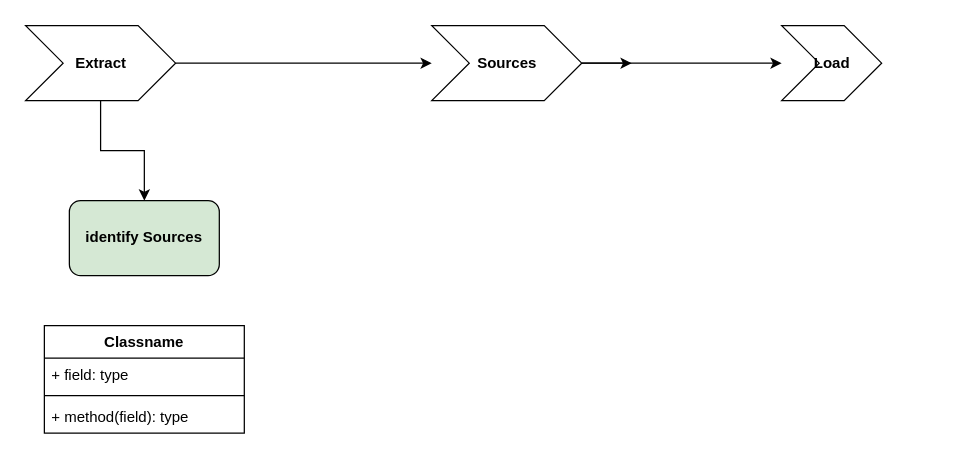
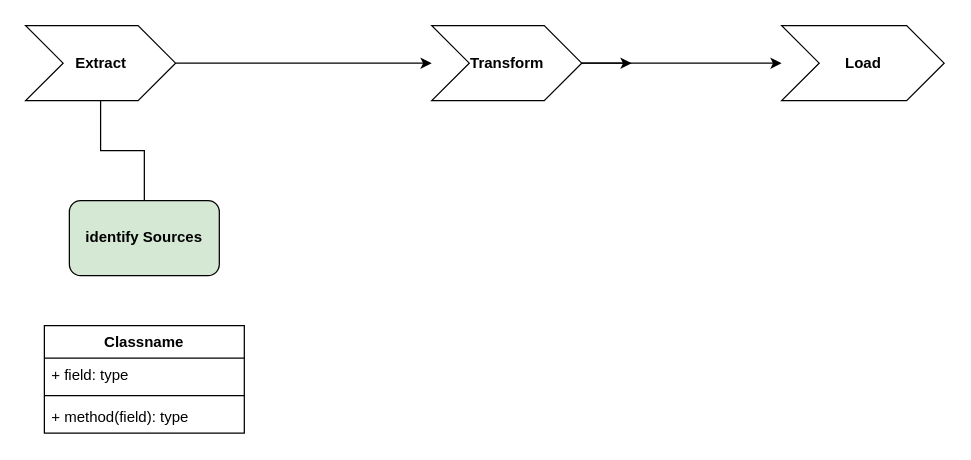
  <mxCell id="0" />
  <mxCell id="1" parent="0" />
  <mxCell id="2" value="" style="edgeStyle=orthogonalEdgeStyle;rounded=0;orthogonalLoop=1;jettySize=auto;html=1;" edge="1" parent="1" source="4" target="7"><mxGeometry relative="1" as="geometry" /></mxCell>
- <mxCell id="3" value="" style="edgeStyle=orthogonalEdgeStyle;rounded=0;orthogonalLoop=1;jettySize=auto;html=1;" edge="1" parent="1" source="4" target="9"><mxGeometry relative="1" as="geometry" /></mxCell>
+ <mxCell id="3" value="" style="edgeStyle=orthogonalEdgeStyle;rounded=0;orthogonalLoop=1;jettySize=auto;html=1;endArrow=none;" edge="1" parent="1" source="4" target="9"><mxGeometry relative="1" as="geometry" /></mxCell>
  <mxCell id="4" value="Extract" style="html=1;shadow=0;dashed=0;align=center;verticalAlign=middle;shape=mxgraph.arrows2.arrow;dy=0;dx=30;notch=30;fontStyle=1" vertex="1" parent="1"><mxGeometry x="20" y="20" width="120" height="60" as="geometry" /></mxCell>
  <mxCell id="5" value="" style="edgeStyle=orthogonalEdgeStyle;rounded=0;orthogonalLoop=1;jettySize=auto;html=1;" edge="1" parent="1" source="7" target="8"><mxGeometry relative="1" as="geometry" /></mxCell>
  <mxCell id="6" style="edgeStyle=orthogonalEdgeStyle;rounded=0;orthogonalLoop=1;jettySize=auto;html=1;exitX=1;exitY=0.5;exitDx=0;exitDy=0;exitPerimeter=0;" edge="1" parent="1" source="7"><mxGeometry relative="1" as="geometry"><mxPoint x="505" y="50" as="targetPoint" /></mxGeometry></mxCell>
- <mxCell id="7" value="Sources" style="html=1;shadow=0;dashed=0;align=center;verticalAlign=middle;shape=mxgraph.arrows2.arrow;dy=0;dx=30;notch=30;fontStyle=1" vertex="1" parent="1"><mxGeometry x="345" y="20" width="120" height="60" as="geometry" /></mxCell>
- <mxCell id="8" value="Load" style="html=1;shadow=0;dashed=0;align=center;verticalAlign=middle;shape=mxgraph.arrows2.arrow;dy=0;dx=30;notch=30;fontStyle=1" vertex="1" parent="1"><mxGeometry x="625" y="20" width="80" height="60" as="geometry" /></mxCell>
+ <mxCell id="7" value="Transform" style="html=1;shadow=0;dashed=0;align=center;verticalAlign=middle;shape=mxgraph.arrows2.arrow;dy=0;dx=30;notch=30;fontStyle=1" vertex="1" parent="1"><mxGeometry x="345" y="20" width="120" height="60" as="geometry" /></mxCell>
+ <mxCell id="8" value="Load" style="html=1;shadow=0;dashed=0;align=center;verticalAlign=middle;shape=mxgraph.arrows2.arrow;dy=0;dx=30;notch=30;fontStyle=1" vertex="1" parent="1"><mxGeometry x="625" y="20" width="130" height="60" as="geometry" /></mxCell>
  <mxCell id="9" value="identify Sources" style="rounded=1;whiteSpace=wrap;html=1;shadow=0;dashed=0;fontStyle=1;fillColor=#d5e8d4;" vertex="1" parent="1"><mxGeometry x="55" y="160" width="120" height="60" as="geometry" /></mxCell>
  <mxCell id="10" value="Classname" style="swimlane;fontStyle=1;align=center;verticalAlign=top;childLayout=stackLayout;horizontal=1;startSize=26;horizontalStack=0;resizeParent=1;resizeParentMax=0;resizeLast=0;collapsible=1;marginBottom=0;whiteSpace=wrap;html=1;" vertex="1" parent="1"><mxGeometry x="35" y="260" width="160" height="86" as="geometry"><mxRectangle x="30" y="320" width="100" height="30" as="alternateBounds" /></mxGeometry></mxCell>
  <mxCell id="11" value="+ field: type" style="text;strokeColor=none;fillColor=none;align=left;verticalAlign=top;spacingLeft=4;spacingRight=4;overflow=hidden;rotatable=0;points=[[0,0.5],[1,0.5]];portConstraint=eastwest;whiteSpace=wrap;html=1;" vertex="1" parent="10"><mxGeometry y="26" width="160" height="26" as="geometry" /></mxCell>
  <mxCell id="12" value="" style="line;strokeWidth=1;fillColor=none;align=left;verticalAlign=middle;spacingTop=-1;spacingLeft=3;spacingRight=3;rotatable=0;labelPosition=right;points=[];portConstraint=eastwest;strokeColor=inherit;" vertex="1" parent="10"><mxGeometry y="52" width="160" height="8" as="geometry" /></mxCell>
  <mxCell id="13" value="+ method(field): type" style="text;strokeColor=none;fillColor=none;align=left;verticalAlign=top;spacingLeft=4;spacingRight=4;overflow=hidden;rotatable=0;points=[[0,0.5],[1,0.5]];portConstraint=eastwest;whiteSpace=wrap;html=1;" vertex="1" parent="10"><mxGeometry y="60" width="160" height="26" as="geometry" /></mxCell>
